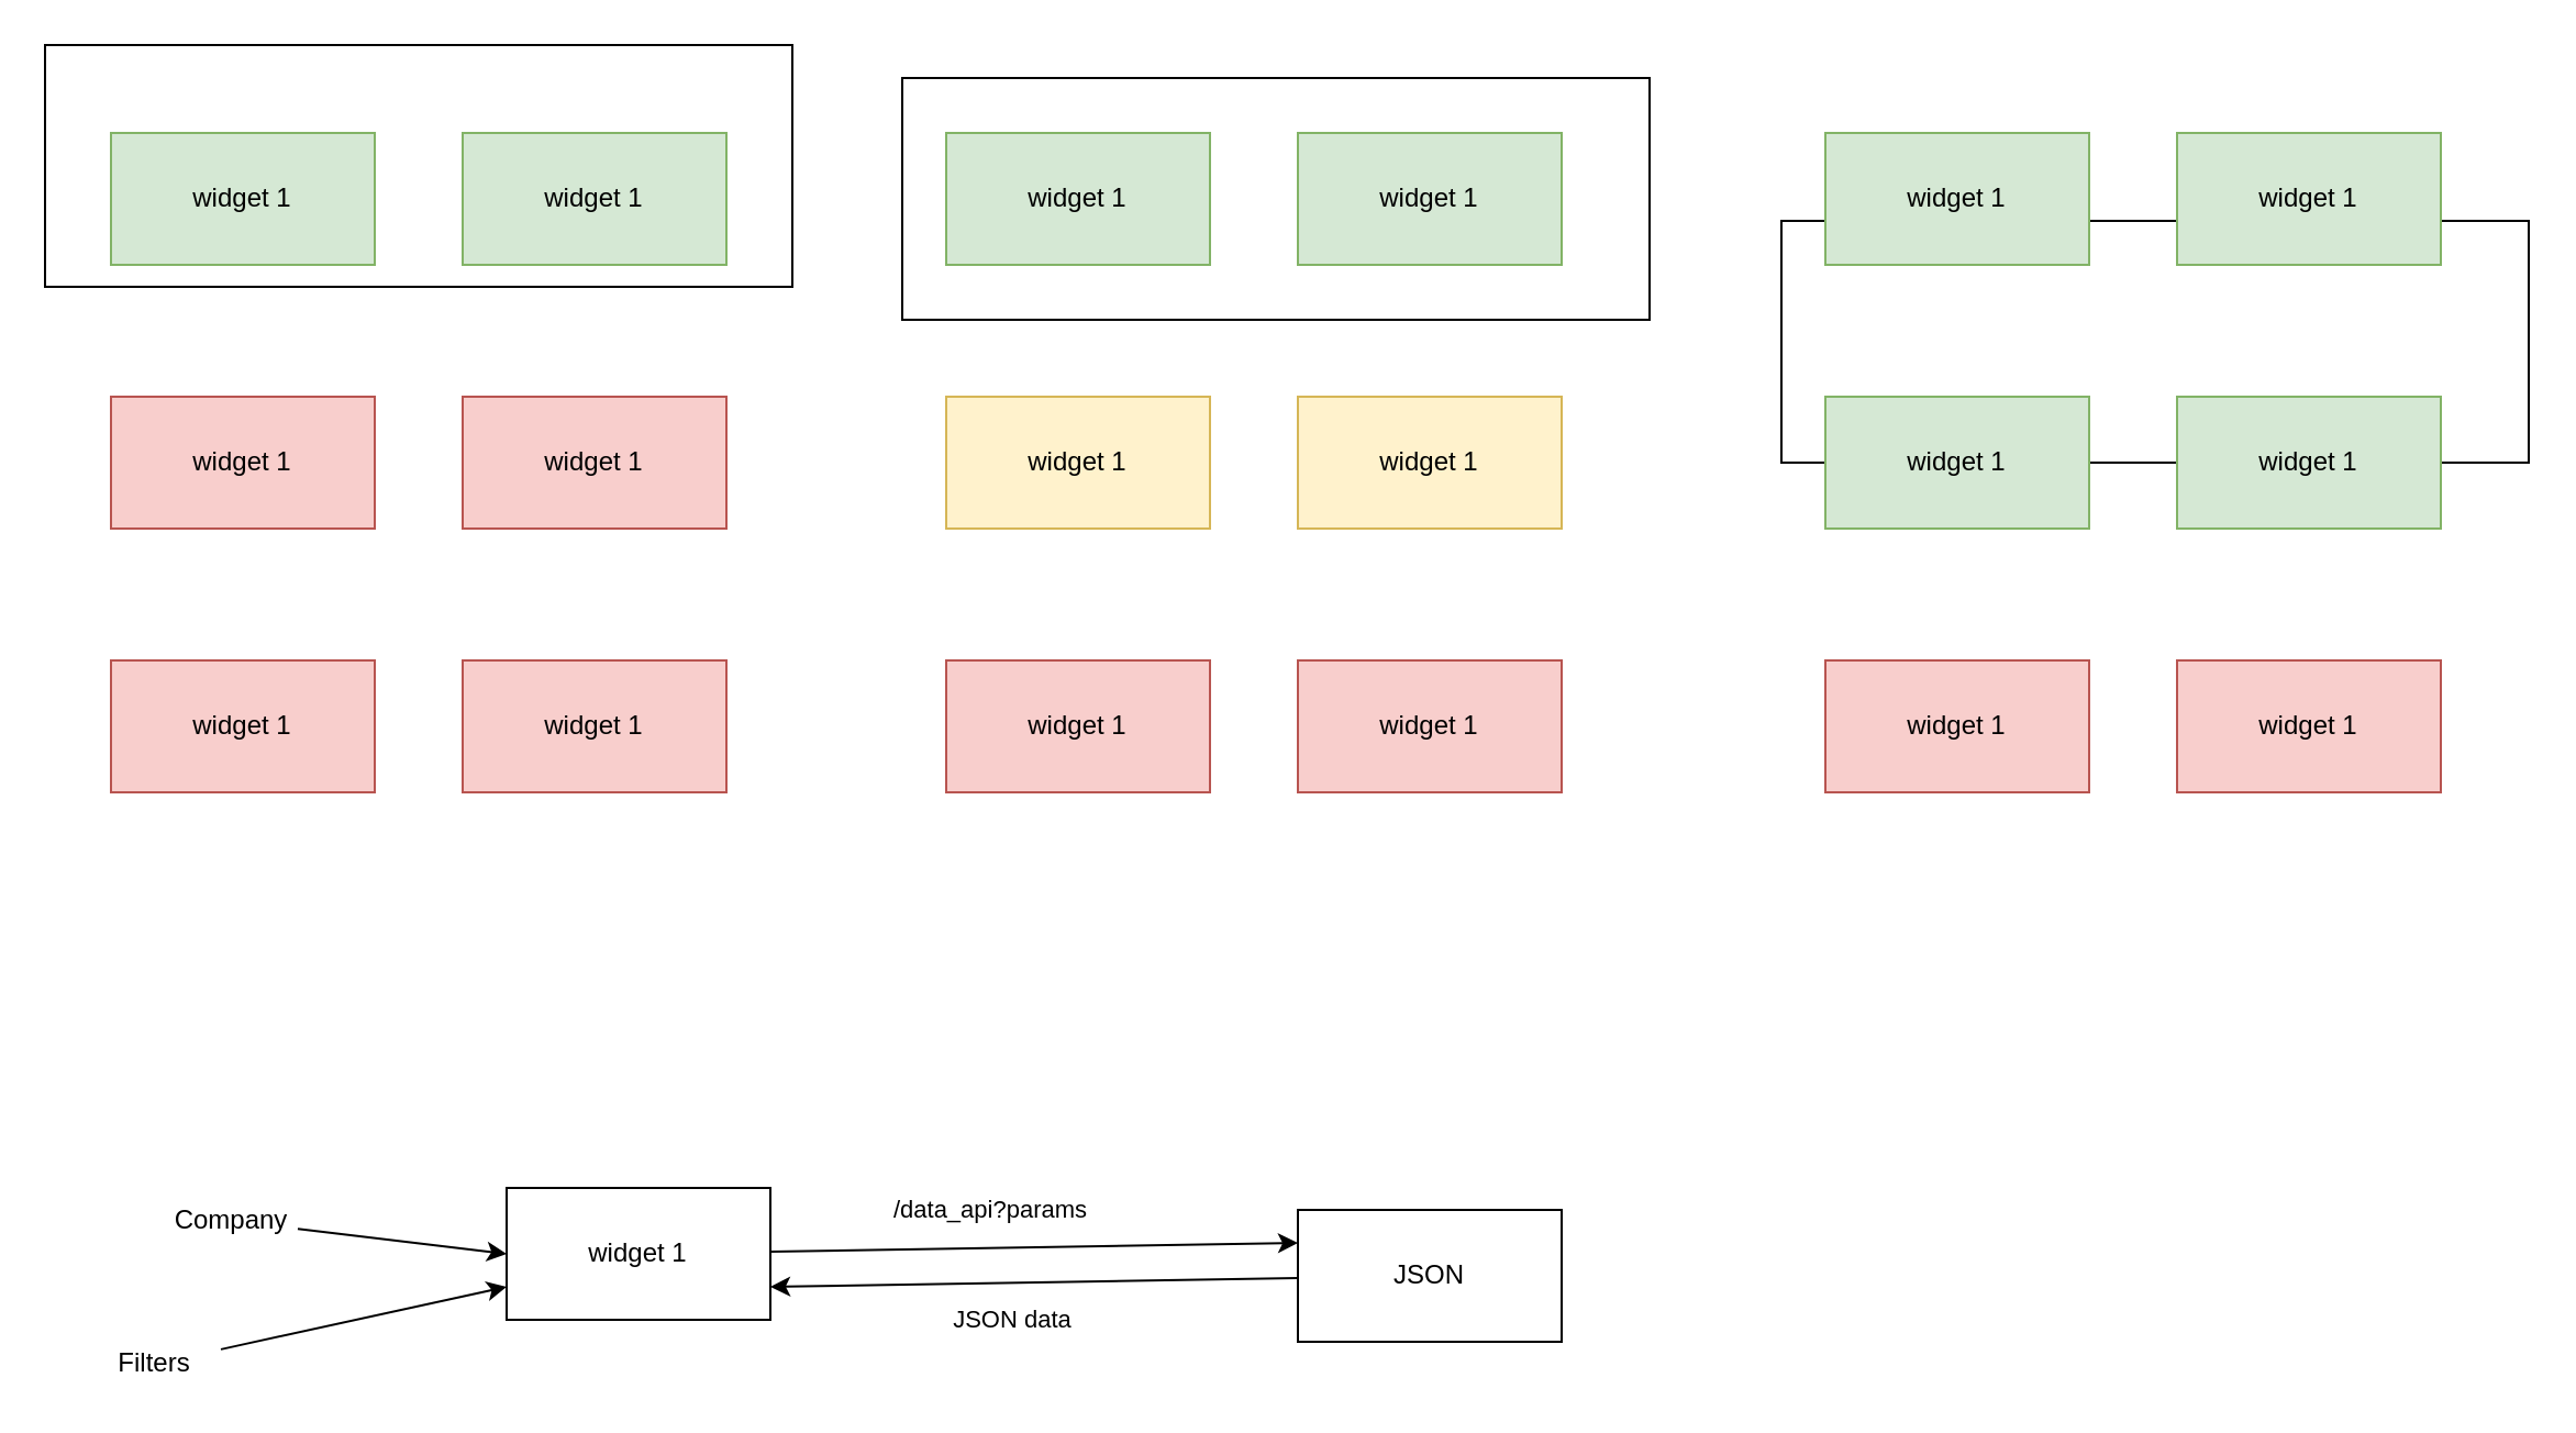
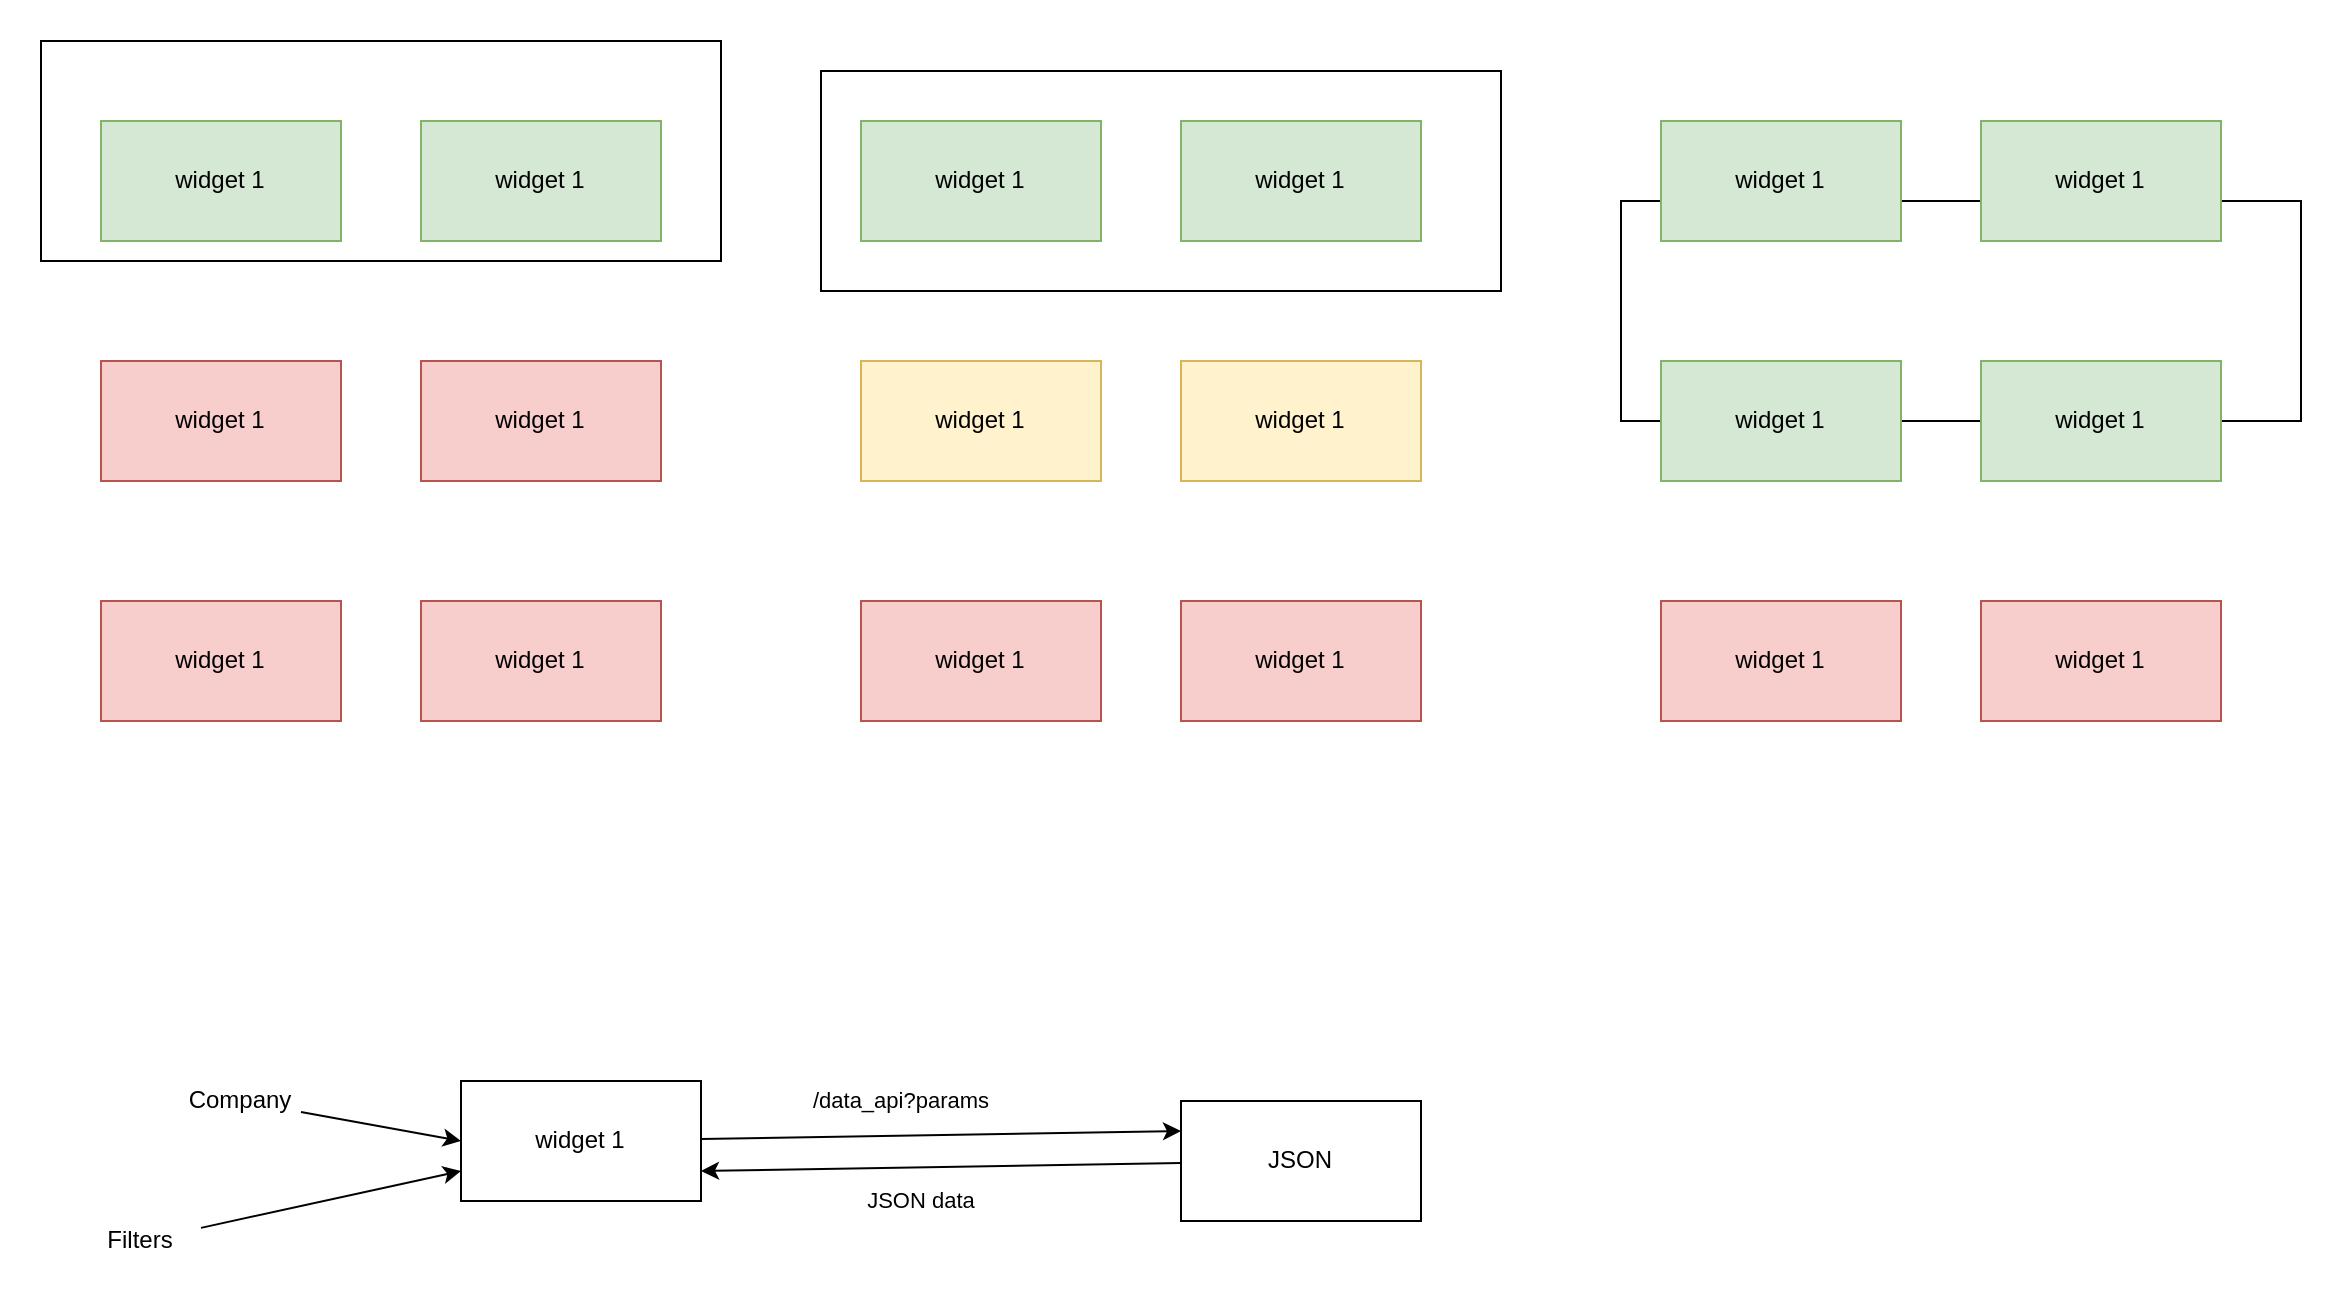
  <mxCell id="0" />
  <mxCell id="1" parent="0" />
  <mxCell id="2" value="" style="rounded=0;whiteSpace=wrap;html=1;fillColor=none;" vertex="1" parent="1"><mxGeometry x="20" y="20" width="340" height="110" as="geometry" /></mxCell>
  <mxCell id="3" value="widget 1" style="rounded=0;whiteSpace=wrap;html=1;fillColor=#d5e8d4;strokeColor=#82b366;" vertex="1" parent="1"><mxGeometry x="50" y="60" width="120" height="60" as="geometry" /></mxCell>
  <mxCell id="4" value="widget 1" style="rounded=0;whiteSpace=wrap;html=1;fillColor=#d5e8d4;strokeColor=#82b366;" vertex="1" parent="1"><mxGeometry x="210" y="60" width="120" height="60" as="geometry" /></mxCell>
  <mxCell id="5" value="widget 1" style="rounded=0;whiteSpace=wrap;html=1;fillColor=#f8cecc;strokeColor=#b85450;" vertex="1" parent="1"><mxGeometry x="50" y="180" width="120" height="60" as="geometry" /></mxCell>
  <mxCell id="6" value="widget 1" style="rounded=0;whiteSpace=wrap;html=1;fillColor=#f8cecc;strokeColor=#b85450;" vertex="1" parent="1"><mxGeometry x="210" y="180" width="120" height="60" as="geometry" /></mxCell>
  <mxCell id="7" value="widget 1" style="rounded=0;whiteSpace=wrap;html=1;fillColor=#f8cecc;strokeColor=#b85450;" vertex="1" parent="1"><mxGeometry x="50" y="300" width="120" height="60" as="geometry" /></mxCell>
  <mxCell id="8" value="widget 1" style="rounded=0;whiteSpace=wrap;html=1;fillColor=#f8cecc;strokeColor=#b85450;" vertex="1" parent="1"><mxGeometry x="210" y="300" width="120" height="60" as="geometry" /></mxCell>
  <mxCell id="9" value="" style="rounded=0;whiteSpace=wrap;html=1;fillColor=none;" vertex="1" parent="1"><mxGeometry x="410" y="35" width="340" height="110" as="geometry" /></mxCell>
  <mxCell id="10" value="widget 1" style="rounded=0;whiteSpace=wrap;html=1;fillColor=#d5e8d4;strokeColor=#82b366;" vertex="1" parent="1"><mxGeometry x="430" y="60" width="120" height="60" as="geometry" /></mxCell>
  <mxCell id="11" value="widget 1" style="rounded=0;whiteSpace=wrap;html=1;fillColor=#d5e8d4;strokeColor=#82b366;" vertex="1" parent="1"><mxGeometry x="590" y="60" width="120" height="60" as="geometry" /></mxCell>
  <mxCell id="12" value="widget 1" style="rounded=0;whiteSpace=wrap;html=1;fillColor=#fff2cc;strokeColor=#d6b656;" vertex="1" parent="1"><mxGeometry x="430" y="180" width="120" height="60" as="geometry" /></mxCell>
  <mxCell id="13" value="widget 1" style="rounded=0;whiteSpace=wrap;html=1;fillColor=#fff2cc;strokeColor=#d6b656;" vertex="1" parent="1"><mxGeometry x="590" y="180" width="120" height="60" as="geometry" /></mxCell>
  <mxCell id="14" value="widget 1" style="rounded=0;whiteSpace=wrap;html=1;fillColor=#f8cecc;strokeColor=#b85450;" vertex="1" parent="1"><mxGeometry x="430" y="300" width="120" height="60" as="geometry" /></mxCell>
  <mxCell id="15" value="widget 1" style="rounded=0;whiteSpace=wrap;html=1;fillColor=#f8cecc;strokeColor=#b85450;" vertex="1" parent="1"><mxGeometry x="590" y="300" width="120" height="60" as="geometry" /></mxCell>
  <mxCell id="16" value="" style="rounded=0;whiteSpace=wrap;html=1;fillColor=none;" vertex="1" parent="1"><mxGeometry x="810" y="100" width="340" height="110" as="geometry" /></mxCell>
  <mxCell id="17" value="widget 1" style="rounded=0;whiteSpace=wrap;html=1;fillColor=#d5e8d4;strokeColor=#82b366;" vertex="1" parent="1"><mxGeometry x="830" y="60" width="120" height="60" as="geometry" /></mxCell>
  <mxCell id="18" value="widget 1" style="rounded=0;whiteSpace=wrap;html=1;fillColor=#d5e8d4;strokeColor=#82b366;" vertex="1" parent="1"><mxGeometry x="990" y="60" width="120" height="60" as="geometry" /></mxCell>
  <mxCell id="19" value="widget 1" style="rounded=0;whiteSpace=wrap;html=1;fillColor=#d5e8d4;strokeColor=#82b366;" vertex="1" parent="1"><mxGeometry x="830" y="180" width="120" height="60" as="geometry" /></mxCell>
  <mxCell id="20" value="widget 1" style="rounded=0;whiteSpace=wrap;html=1;fillColor=#d5e8d4;strokeColor=#82b366;" vertex="1" parent="1"><mxGeometry x="990" y="180" width="120" height="60" as="geometry" /></mxCell>
  <mxCell id="21" value="widget 1" style="rounded=0;whiteSpace=wrap;html=1;fillColor=#f8cecc;strokeColor=#b85450;" vertex="1" parent="1"><mxGeometry x="830" y="300" width="120" height="60" as="geometry" /></mxCell>
  <mxCell id="22" value="widget 1" style="rounded=0;whiteSpace=wrap;html=1;fillColor=#f8cecc;strokeColor=#b85450;" vertex="1" parent="1"><mxGeometry x="990" y="300" width="120" height="60" as="geometry" /></mxCell>
  <mxCell id="23" value="/data_api?params" style="edgeStyle=none;rounded=0;orthogonalLoop=1;jettySize=auto;html=1;entryX=0;entryY=0.25;entryDx=0;entryDy=0;" edge="1" parent="1" source="24" target="30"><mxGeometry x="-0.164" y="17" relative="1" as="geometry"><mxPoint as="offset" /></mxGeometry></mxCell>
  <mxCell id="24" value="widget 1" style="rounded=0;whiteSpace=wrap;html=1;" vertex="1" parent="1"><mxGeometry x="230" y="540" width="120" height="60" as="geometry" /></mxCell>
  <mxCell id="25" style="edgeStyle=none;rounded=0;orthogonalLoop=1;jettySize=auto;html=1;entryX=0;entryY=0.5;entryDx=0;entryDy=0;" edge="1" parent="1" source="26" target="24"><mxGeometry relative="1" as="geometry" /></mxCell>
- <mxCell id="26" value="Company" style="text;html=1;strokeColor=none;fillColor=none;align=center;verticalAlign=middle;whiteSpace=wrap;rounded=0;" vertex="1" parent="1"><mxGeometry x="75" y="545" width="60" height="20" as="geometry" /></mxCell>
+ <mxCell id="26" value="Company" style="text;html=1;strokeColor=none;fillColor=none;align=center;verticalAlign=middle;whiteSpace=wrap;rounded=0;" vertex="1" parent="1"><mxGeometry x="90" y="540" width="60" height="20" as="geometry" /></mxCell>
  <mxCell id="27" style="rounded=0;orthogonalLoop=1;jettySize=auto;html=1;entryX=0;entryY=0.75;entryDx=0;entryDy=0;" edge="1" parent="1" source="28" target="24"><mxGeometry relative="1" as="geometry" /></mxCell>
  <mxCell id="28" value="Filters" style="text;html=1;strokeColor=none;fillColor=none;align=center;verticalAlign=middle;whiteSpace=wrap;rounded=0;" vertex="1" parent="1"><mxGeometry x="40" y="610" width="60" height="20" as="geometry" /></mxCell>
  <mxCell id="29" value="JSON data" style="edgeStyle=none;rounded=0;orthogonalLoop=1;jettySize=auto;html=1;entryX=1;entryY=0.75;entryDx=0;entryDy=0;" edge="1" parent="1" source="30" target="24"><mxGeometry x="0.086" y="17" relative="1" as="geometry"><mxPoint as="offset" /></mxGeometry></mxCell>
  <mxCell id="30" value="JSON" style="rounded=0;whiteSpace=wrap;html=1;fillColor=none;" vertex="1" parent="1"><mxGeometry x="590" y="550" width="120" height="60" as="geometry" /></mxCell>
